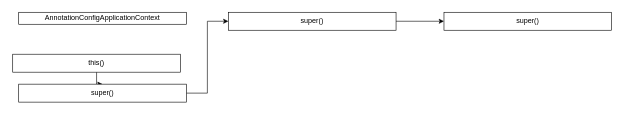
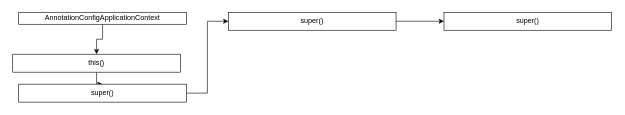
  <mxCell id="0" />
  <mxCell id="1" parent="0" />
+ <mxCell id="2" value="" style="edgeStyle=orthogonalEdgeStyle;rounded=0;orthogonalLoop=1;jettySize=auto;html=1;" edge="1" parent="1" source="3" target="5"><mxGeometry relative="1" as="geometry" /></mxCell>
  <mxCell id="3" value="AnnotationConfigApplicationContext" style="rounded=0;whiteSpace=wrap;html=1;" vertex="1" parent="1"><mxGeometry x="30" y="20" width="280" height="20" as="geometry" /></mxCell>
  <mxCell id="4" value="" style="edgeStyle=orthogonalEdgeStyle;rounded=0;orthogonalLoop=1;jettySize=auto;html=1;" edge="1" parent="1" source="5" target="7"><mxGeometry relative="1" as="geometry" /></mxCell>
  <mxCell id="5" value="this()" style="rounded=0;whiteSpace=wrap;html=1;" vertex="1" parent="1"><mxGeometry x="20" y="90" width="280" height="30" as="geometry" /></mxCell>
  <mxCell id="6" value="" style="edgeStyle=orthogonalEdgeStyle;rounded=0;orthogonalLoop=1;jettySize=auto;html=1;entryX=0;entryY=0.5;entryDx=0;entryDy=0;" edge="1" parent="1" source="7" target="9"><mxGeometry relative="1" as="geometry" /></mxCell>
  <mxCell id="7" value="super()" style="rounded=0;whiteSpace=wrap;html=1;" vertex="1" parent="1"><mxGeometry x="30" y="140" width="280" height="30" as="geometry" /></mxCell>
  <mxCell id="8" value="" style="edgeStyle=orthogonalEdgeStyle;rounded=0;orthogonalLoop=1;jettySize=auto;html=1;" edge="1" parent="1" source="9" target="10"><mxGeometry relative="1" as="geometry" /></mxCell>
  <mxCell id="9" value="super()" style="rounded=0;whiteSpace=wrap;html=1;" vertex="1" parent="1"><mxGeometry x="380" y="20" width="280" height="30" as="geometry" /></mxCell>
  <mxCell id="10" value="super()" style="rounded=0;whiteSpace=wrap;html=1;" vertex="1" parent="1"><mxGeometry x="740" y="20" width="280" height="30" as="geometry" /></mxCell>
